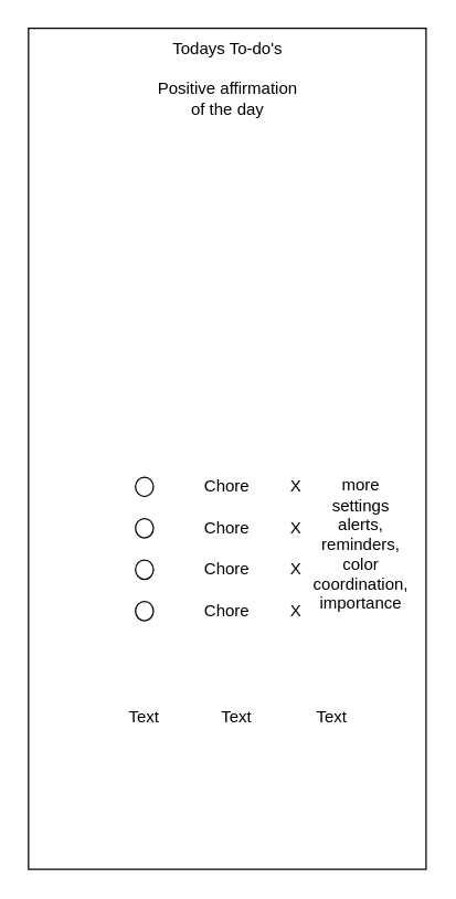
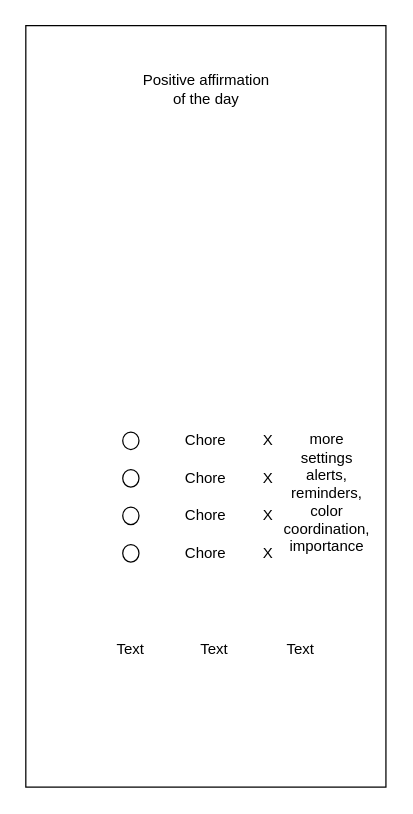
  <mxCell id="0" />
  <mxCell id="1" parent="0" />
  <mxCell id="2" value="" style="rounded=0;whiteSpace=wrap;html=1;hachureGap=4;" vertex="1" parent="1"><mxGeometry x="20" y="20" width="288" height="609" as="geometry" /></mxCell>
  <mxCell id="3" value="Text" style="text;strokeColor=none;fillColor=none;html=1;align=center;verticalAlign=middle;whiteSpace=wrap;rounded=0;hachureGap=4;" vertex="1" parent="1"><mxGeometry x="210" y="504" width="60" height="30" as="geometry" /></mxCell>
  <mxCell id="4" value="Text" style="text;strokeColor=none;fillColor=none;html=1;align=center;verticalAlign=middle;whiteSpace=wrap;rounded=0;hachureGap=4;" vertex="1" parent="1"><mxGeometry x="141" y="504" width="60" height="30" as="geometry" /></mxCell>
  <mxCell id="5" value="Text" style="text;strokeColor=none;fillColor=none;html=1;align=center;verticalAlign=middle;whiteSpace=wrap;rounded=0;hachureGap=4;" vertex="1" parent="1"><mxGeometry x="74" y="504" width="60" height="30" as="geometry" /></mxCell>
  <mxCell id="6" value="Chore" style="text;strokeColor=none;fillColor=none;html=1;align=center;verticalAlign=middle;whiteSpace=wrap;rounded=0;hachureGap=4;" vertex="1" parent="1"><mxGeometry x="134" y="337" width="60" height="30" as="geometry" /></mxCell>
  <mxCell id="7" value="Positive affirmation of the day" style="text;strokeColor=none;fillColor=none;html=1;align=center;verticalAlign=middle;whiteSpace=wrap;rounded=0;hachureGap=4;" vertex="1" parent="1"><mxGeometry x="107.5" y="56" width="113" height="30" as="geometry" /></mxCell>
- <mxCell id="8" value="Todays To-do's" style="text;strokeColor=none;fillColor=none;html=1;align=center;verticalAlign=middle;whiteSpace=wrap;rounded=0;hachureGap=4;" vertex="1" parent="1"><mxGeometry x="113.5" y="20" width="101" height="30" as="geometry" /></mxCell>
  <mxCell id="9" value="Chore" style="text;strokeColor=none;fillColor=none;html=1;align=center;verticalAlign=middle;whiteSpace=wrap;rounded=0;hachureGap=4;" vertex="1" parent="1"><mxGeometry x="134" y="427" width="60" height="30" as="geometry" /></mxCell>
  <mxCell id="10" value="Chore" style="text;strokeColor=none;fillColor=none;html=1;align=center;verticalAlign=middle;whiteSpace=wrap;rounded=0;hachureGap=4;" vertex="1" parent="1"><mxGeometry x="134" y="397" width="60" height="30" as="geometry" /></mxCell>
  <mxCell id="11" value="Chore" style="text;strokeColor=none;fillColor=none;html=1;align=center;verticalAlign=middle;whiteSpace=wrap;rounded=0;hachureGap=4;" vertex="1" parent="1"><mxGeometry x="134" y="367" width="60" height="30" as="geometry" /></mxCell>
  <mxCell id="12" value="X" style="text;strokeColor=none;fillColor=none;html=1;align=center;verticalAlign=middle;whiteSpace=wrap;rounded=0;hachureGap=4;" vertex="1" parent="1"><mxGeometry x="184" y="337" width="60" height="30" as="geometry" /></mxCell>
  <mxCell id="13" value="X" style="text;strokeColor=none;fillColor=none;html=1;align=center;verticalAlign=middle;whiteSpace=wrap;rounded=0;hachureGap=4;" vertex="1" parent="1"><mxGeometry x="184" y="367" width="60" height="30" as="geometry" /></mxCell>
  <mxCell id="14" value="X" style="text;strokeColor=none;fillColor=none;html=1;align=center;verticalAlign=middle;whiteSpace=wrap;rounded=0;hachureGap=4;" vertex="1" parent="1"><mxGeometry x="184" y="397" width="60" height="30" as="geometry" /></mxCell>
  <mxCell id="15" value="X" style="text;strokeColor=none;fillColor=none;html=1;align=center;verticalAlign=middle;whiteSpace=wrap;rounded=0;hachureGap=4;" vertex="1" parent="1"><mxGeometry x="184" y="427" width="60" height="30" as="geometry" /></mxCell>
  <mxCell id="16" value="more settings&lt;br&gt;alerts,&lt;br&gt;reminders,&lt;br&gt;color coordination,&lt;br&gt;importance" style="text;strokeColor=none;fillColor=none;html=1;align=center;verticalAlign=middle;whiteSpace=wrap;rounded=0;hachureGap=4;" vertex="1" parent="1"><mxGeometry x="231" y="295" width="60" height="198" as="geometry" /></mxCell>
  <mxCell id="17" value="" style="ellipse;whiteSpace=wrap;html=1;hachureGap=4;" vertex="1" parent="1"><mxGeometry x="97.5" y="345" width="13" height="14" as="geometry" /></mxCell>
  <mxCell id="18" value="" style="ellipse;whiteSpace=wrap;html=1;hachureGap=4;" vertex="1" parent="1"><mxGeometry x="97.5" y="375" width="13" height="14" as="geometry" /></mxCell>
  <mxCell id="19" value="" style="ellipse;whiteSpace=wrap;html=1;hachureGap=4;" vertex="1" parent="1"><mxGeometry x="97.5" y="405" width="13" height="14" as="geometry" /></mxCell>
  <mxCell id="20" value="" style="ellipse;whiteSpace=wrap;html=1;hachureGap=4;" vertex="1" parent="1"><mxGeometry x="97.5" y="435" width="13" height="14" as="geometry" /></mxCell>
